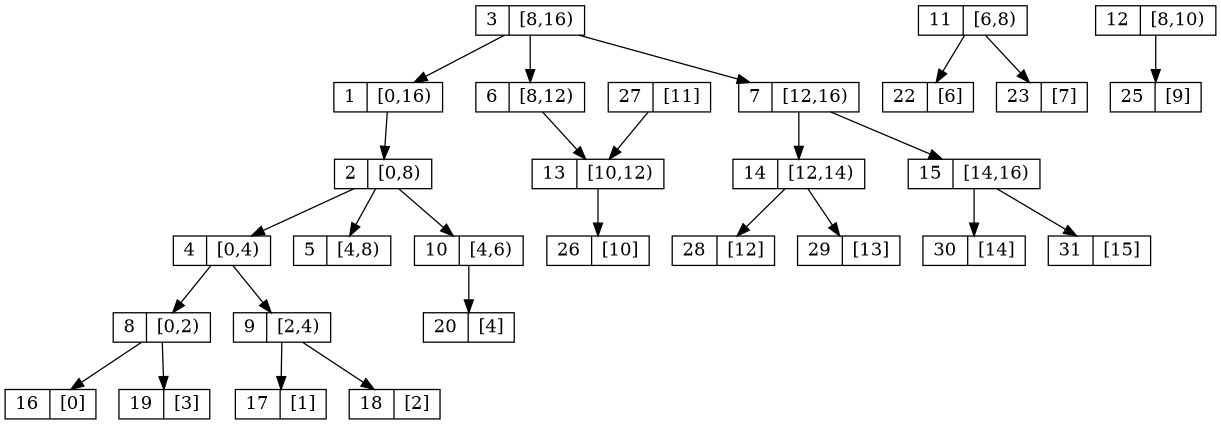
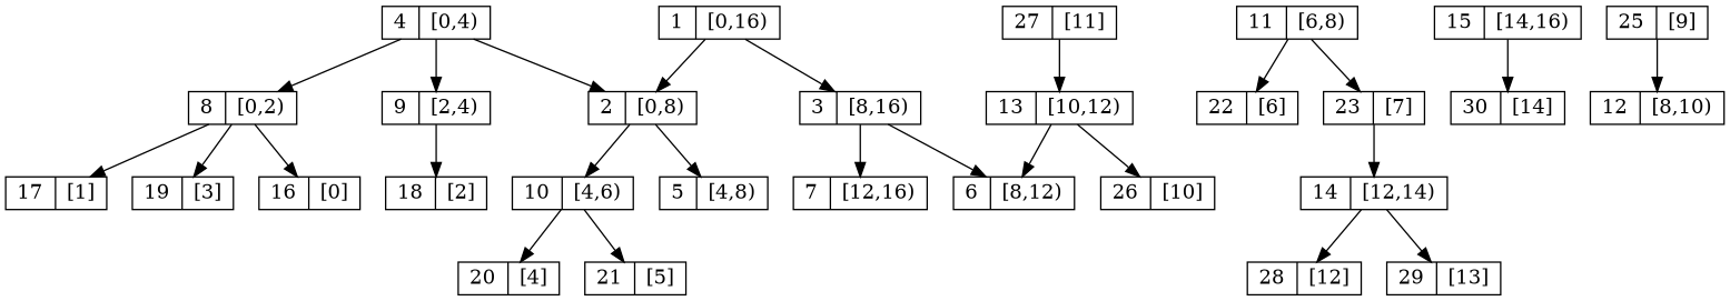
  digraph {
    node [shape=record]
    n1 [height=.1 label="1|[0,16)"]
    n2 [height=.1 label="2|[0,8)"]
    n3 [height=.1 label="3|[8,16)"]
    n4 [height=.1 label="4|[0,4)"]
    n5 [height=.1 label="5|[4,8)"]
    n6 [height=.1 label="10|[4,6)"]
    n7 [height=.1 label="6|[8,12)"]
    n8 [height=.1 label="7|[12,16)"]
    n9 [height=.1 label="8|[0,2)"]
    n10 [height=.1 label="9|[2,4)"]
    n11 [height=.1 label="13|[10,12)"]
    n12 [height=.1 label="14|[12,14)"]
    n13 [height=.1 label="15|[14,16)"]
    n14 [height=.1 label="16|[0]"]
    n15 [height=.1 label="17|[1]"]
    n16 [height=.1 label="19|[3]"]
    n17 [height=.1 label="18|[2]"]
    n18 [height=.1 label="20|[4]"]
+   n19 [height=.1 label="21|[5]"]
    n20 [height=.1 label="11|[6,8)"]
    n21 [height=.1 label="22|[6]"]
    n22 [height=.1 label="23|[7]"]
    n23 [height=.1 label="12|[8,10)"]
    n24 [height=.1 label="25|[9]"]
    n25 [height=.1 label="26|[10]"]
    n26 [height=.1 label="28|[12]"]
    n27 [height=.1 label="29|[13]"]
    n28 [height=.1 label="30|[14]"]
-   n29 [height=.1 label="31|[15]"]
    n30 [height=.1 label="27|[11]"]
    n1 -> n2
-   n3 -> n1
-   n2 -> n4
+   n1 -> n3
+   n4 -> n2
    n2 -> n5
    n2 -> n6
    n3 -> n7
    n3 -> n8
    n4 -> n9
    n4 -> n10
    n6 -> n18
-   n7 -> n11
-   n8 -> n12
-   n8 -> n13
+   n6 -> n19
+   n11 -> n7
+   n22 -> n12
    n9 -> n14
-   n10 -> n15
+   n9 -> n15
    n9 -> n16
    n10 -> n17
    n11 -> n25
    n12 -> n26
    n12 -> n27
    n13 -> n28
-   n13 -> n29
    n20 -> n21
    n20 -> n22
-   n23 -> n24
+   n24 -> n23
    n30 -> n11
  }
